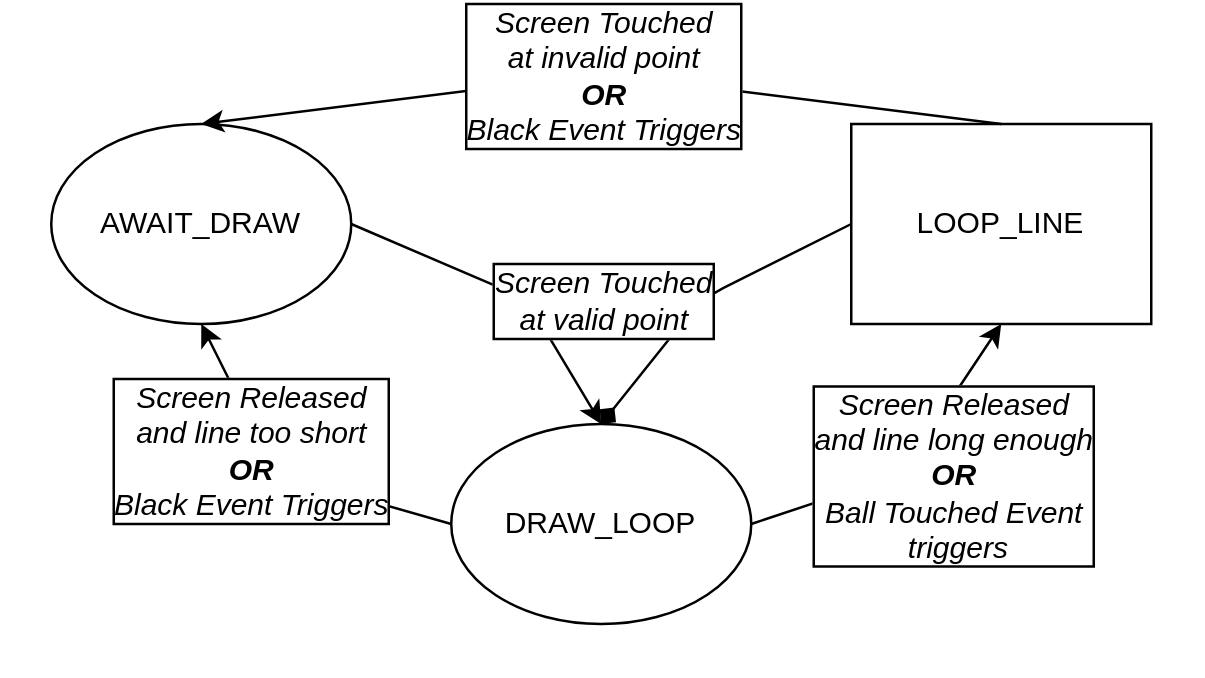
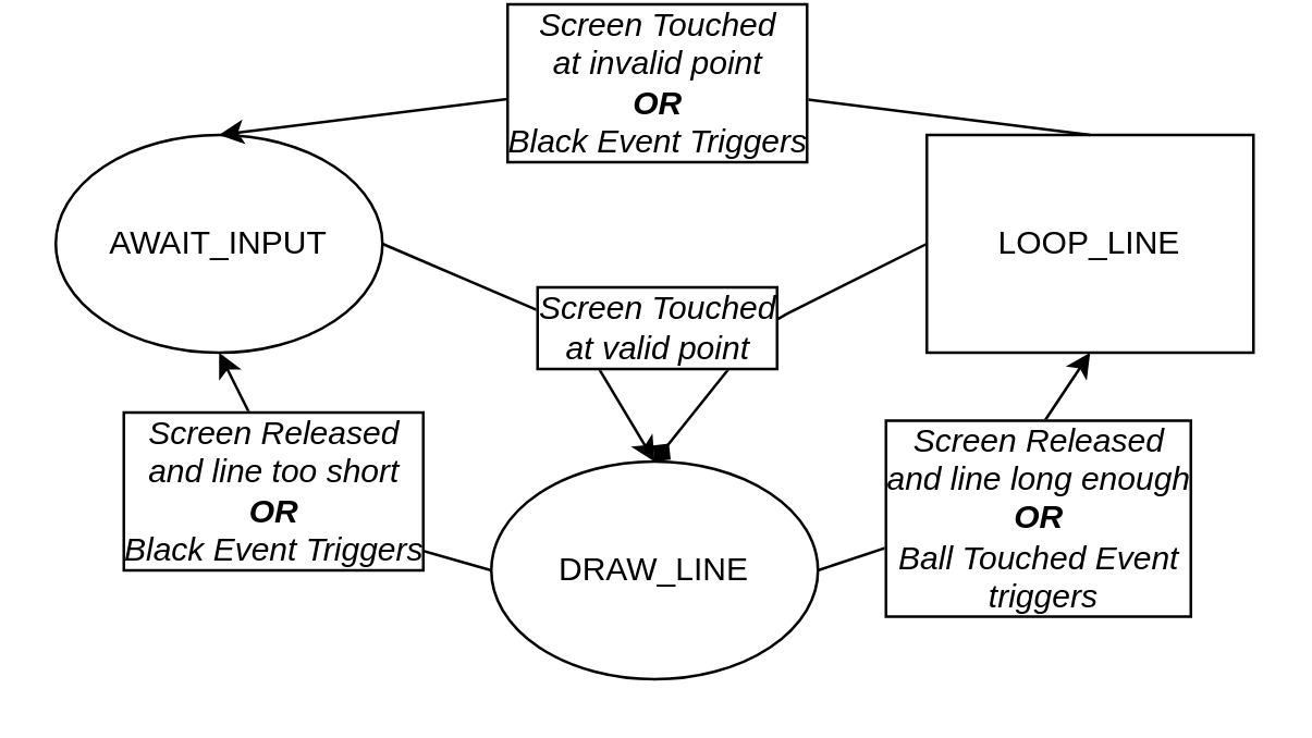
  <mxCell id="0" />
  <mxCell id="1" parent="0" />
  <mxCell id="2" value="" style="endArrow=diamond;html=1;entryX=0.5;entryY=0;entryDx=0;entryDy=0;exitX=0;exitY=0.5;exitDx=0;exitDy=0;" edge="1" parent="1" source="5" target="4"><mxGeometry width="50" height="50" relative="1" as="geometry"><mxPoint x="20" y="310" as="sourcePoint" /><mxPoint x="70" y="260" as="targetPoint" /><Array as="points"><mxPoint x="280" y="110" /></Array></mxGeometry></mxCell>
- <mxCell id="3" value="AWAIT_DRAW" style="ellipse;whiteSpace=wrap;html=1;" vertex="1" parent="1"><mxGeometry x="20" y="40" width="120" height="80" as="geometry" /></mxCell>
- <mxCell id="4" value="DRAW_LOOP" style="ellipse;whiteSpace=wrap;html=1;" vertex="1" parent="1"><mxGeometry x="180" y="160" width="120" height="80" as="geometry" /></mxCell>
+ <mxCell id="3" value="AWAIT_INPUT" style="ellipse;whiteSpace=wrap;html=1;" vertex="1" parent="1"><mxGeometry x="20" y="40" width="120" height="80" as="geometry" /></mxCell>
+ <mxCell id="4" value="DRAW_LINE" style="ellipse;whiteSpace=wrap;html=1;" vertex="1" parent="1"><mxGeometry x="180" y="160" width="120" height="80" as="geometry" /></mxCell>
  <mxCell id="5" value="LOOP_LINE" style="whiteSpace=wrap;html=1;rounded=0;" vertex="1" parent="1"><mxGeometry x="340" y="40" width="120" height="80" as="geometry" /></mxCell>
  <mxCell id="6" value="" style="endArrow=classic;html=1;entryX=0.5;entryY=0;entryDx=0;entryDy=0;" edge="1" parent="1" target="4"><mxGeometry width="50" height="50" relative="1" as="geometry"><mxPoint x="140" y="80" as="sourcePoint" /><mxPoint x="190" y="30" as="targetPoint" /><Array as="points"><mxPoint x="210" y="110" /></Array></mxGeometry></mxCell>
  <mxCell id="7" value="Screen Touched&lt;br&gt;at valid point" style="text;html=1;resizable=0;points=[];align=center;verticalAlign=middle;labelBackgroundColor=#ffffff;fontStyle=2;labelBorderColor=#000000;" vertex="1" connectable="0" parent="6"><mxGeometry x="-0.709" y="-2" relative="1" as="geometry"><mxPoint x="82.5" y="20.5" as="offset" /></mxGeometry></mxCell>
  <mxCell id="8" value="" style="endArrow=classic;html=1;entryX=0.5;entryY=1;entryDx=0;entryDy=0;" edge="1" parent="1" target="5"><mxGeometry width="50" height="50" relative="1" as="geometry"><mxPoint x="300" y="200" as="sourcePoint" /><mxPoint x="400" y="280" as="targetPoint" /><Array as="points"><mxPoint x="360" y="180" /></Array></mxGeometry></mxCell>
  <mxCell id="9" value="Screen Released&lt;br&gt;and line long enough&lt;br&gt;&lt;b&gt;OR&lt;/b&gt;&lt;br&gt;Ball Touched Event&lt;br&gt;&amp;nbsp;triggers" style="text;html=1;resizable=0;points=[];align=center;verticalAlign=middle;labelBackgroundColor=#ffffff;fontStyle=2;labelBorderColor=#000000;" vertex="1" connectable="0" parent="8"><mxGeometry x="-0.709" y="-2" relative="1" as="geometry"><mxPoint x="60.5" y="-15.5" as="offset" /></mxGeometry></mxCell>
  <mxCell id="10" value="" style="endArrow=classic;html=1;exitX=0;exitY=0.5;exitDx=0;exitDy=0;" edge="1" parent="1" source="4"><mxGeometry width="50" height="50" relative="1" as="geometry"><mxPoint x="30" y="170" as="sourcePoint" /><mxPoint x="80" y="120" as="targetPoint" /><Array as="points"><mxPoint x="110" y="180" /></Array></mxGeometry></mxCell>
  <mxCell id="11" value="&lt;div&gt;&lt;i&gt;Screen Released&lt;/i&gt;&lt;/div&gt;&lt;i&gt;and line too short&lt;br&gt;&lt;b&gt;OR&lt;/b&gt;&lt;br&gt;Black Event Triggers&lt;/i&gt;" style="text;html=1;resizable=0;points=[];align=center;verticalAlign=middle;labelBackgroundColor=#ffffff;labelBorderColor=#000000;" vertex="1" connectable="0" parent="10"><mxGeometry x="0.719" y="1" relative="1" as="geometry"><mxPoint x="12" y="32" as="offset" /></mxGeometry></mxCell>
  <mxCell id="12" value="" style="endArrow=classic;html=1;exitX=0.5;exitY=0;exitDx=0;exitDy=0;" edge="1" parent="1" source="5"><mxGeometry width="50" height="50" relative="1" as="geometry"><mxPoint x="30" y="90" as="sourcePoint" /><mxPoint x="80" y="40" as="targetPoint" /><Array as="points"><mxPoint x="240" y="20" /></Array></mxGeometry></mxCell>
  <mxCell id="13" value="&lt;div&gt;&lt;i&gt;Screen Touched&lt;/i&gt;&lt;/div&gt;&lt;div&gt;&lt;/div&gt;&lt;i&gt;at invalid point&lt;br&gt;&lt;b&gt;OR&lt;/b&gt;&lt;br&gt;Black Event Triggers&lt;/i&gt;" style="text;html=1;resizable=0;points=[];align=center;verticalAlign=middle;labelBackgroundColor=#ffffff;labelBorderColor=#000000;" vertex="1" connectable="0" parent="12"><mxGeometry x="0.276" y="1" relative="1" as="geometry"><mxPoint x="44.5" y="-6.5" as="offset" /></mxGeometry></mxCell>
